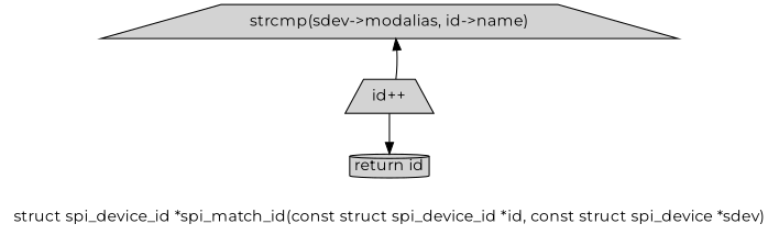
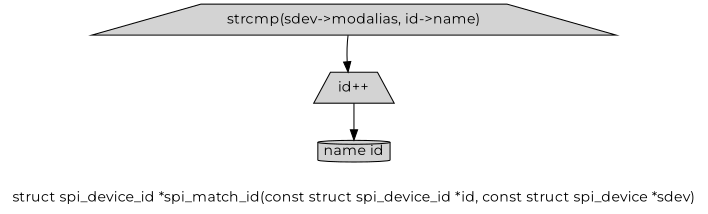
  digraph {
    fontname=Montserrat
    label="struct spi_device_id *spi_match_id(const struct spi_device_id *id, const struct spi_device *sdev)"
    node [fontname=Montserrat margin="0.05,0.005" shape=trapezium style=filled]
    edge [fontname=Montserrat]
    n1 [height=0.1 label="strcmp(sdev->modalias, id->name)" width=0.1]
    n2 [height=0.1 label="id++" width=0.1]
-   n3 [height=0.1 label="return id" shape=cylinder width=0.1]
-   n2 -> n1
+   n3 [height=0.1 label="name id" shape=cylinder width=0.1]
+   n1 -> n2
    n2 -> n3
  }
